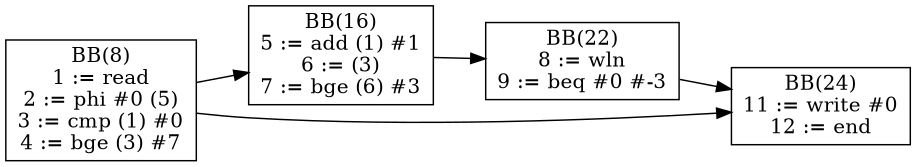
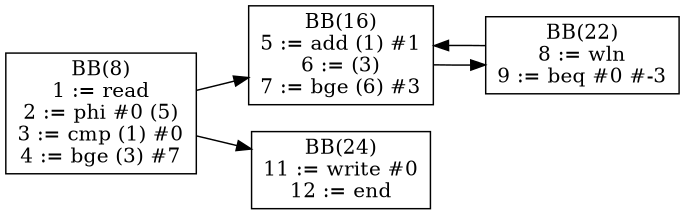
  digraph {
    rankdir=LR
    node [shape=box]
    n1 [label="BB(8)\n1 := read\n2 := phi #0 (5)\n3 := cmp (1) #0\n4 := bge (3) #7\n"]
    n2 [label="BB(16)\n5 := add (1) #1\n6 := (3)\n7 := bge (6) #3\n"]
    n3 [label="BB(24)\n11 := write #0\n12 := end\n"]
    n4 [label="BB(22)\n8 := wln\n9 := beq #0 #-3\n"]
    n1 -> n2
    n1 -> n3
    n2 -> n4
-   n4 -> n3
+   n4 -> n2
  }
